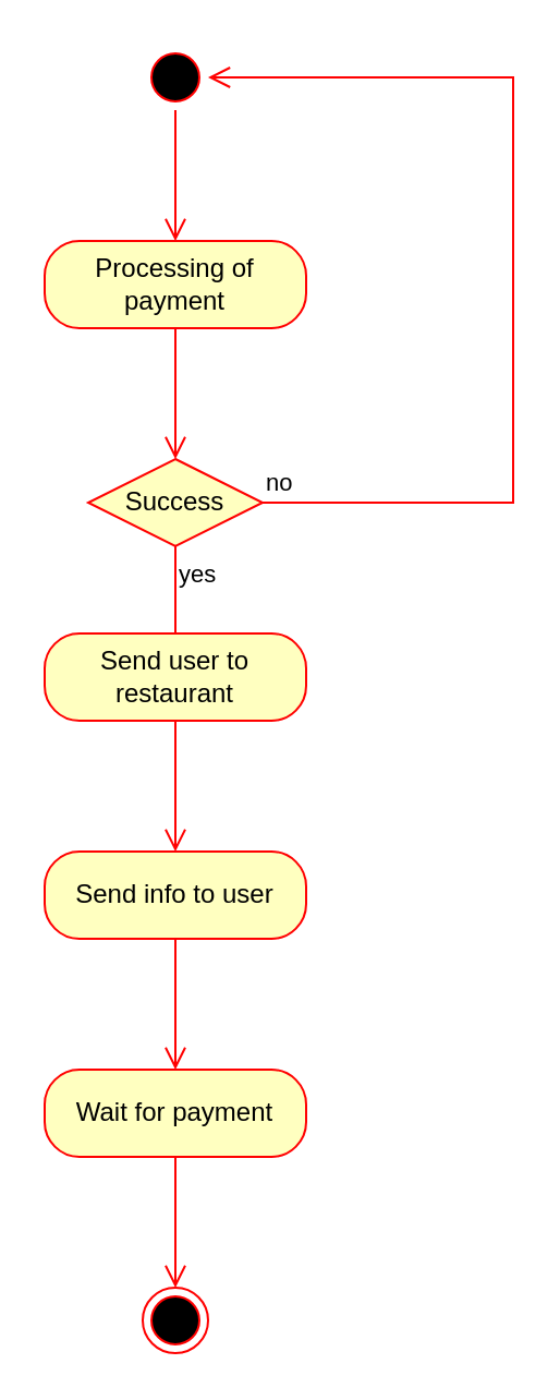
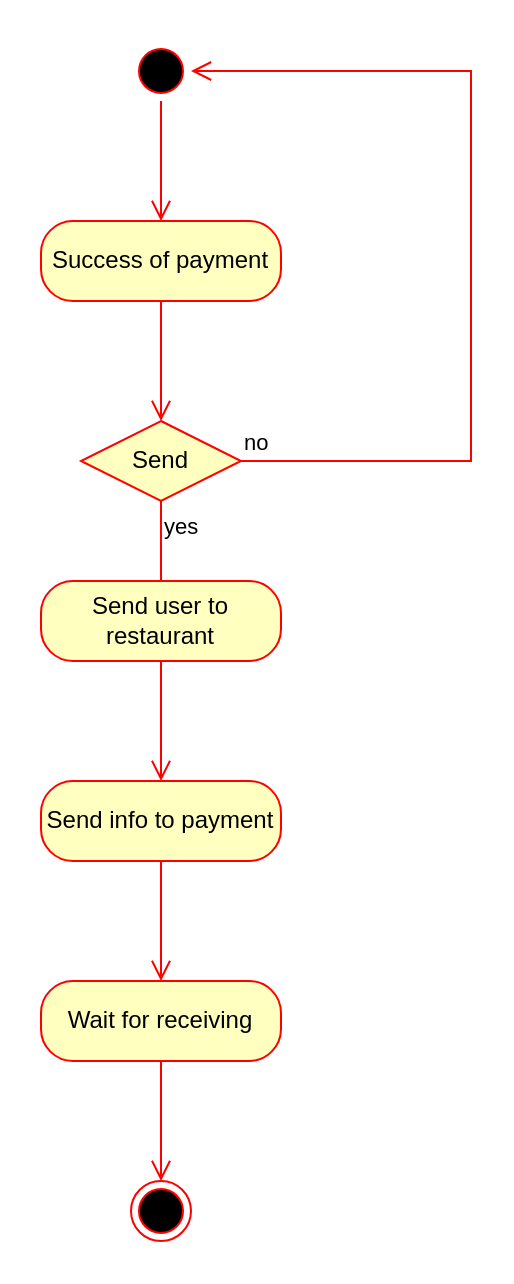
  <mxCell id="0" />
  <mxCell id="1" parent="0" />
  <mxCell id="2" value="" style="ellipse;html=1;shape=startState;fillColor=#000000;strokeColor=#ff0000;" vertex="1" parent="1"><mxGeometry x="65" width="30" height="30" as="geometry" y="20" /></mxCell>
  <mxCell id="3" value="" style="edgeStyle=orthogonalEdgeStyle;html=1;verticalAlign=bottom;endArrow=open;endSize=8;strokeColor=#ff0000;rounded=0;" edge="1" source="2" parent="1"><mxGeometry relative="1" as="geometry"><mxPoint x="80" y="110" as="targetPoint" /></mxGeometry></mxCell>
- <mxCell id="4" value="Processing of payment" style="rounded=1;whiteSpace=wrap;html=1;arcSize=40;fontColor=#000000;fillColor=#ffffc0;strokeColor=#ff0000;" vertex="1" parent="1"><mxGeometry x="20" y="110" width="120" height="40" as="geometry" /></mxCell>
+ <mxCell id="4" value="Success of payment" style="rounded=1;whiteSpace=wrap;html=1;arcSize=40;fontColor=#000000;fillColor=#ffffc0;strokeColor=#ff0000;" vertex="1" parent="1"><mxGeometry x="20" y="110" width="120" height="40" as="geometry" /></mxCell>
  <mxCell id="5" value="" style="edgeStyle=orthogonalEdgeStyle;html=1;verticalAlign=bottom;endArrow=open;endSize=8;strokeColor=#ff0000;rounded=0;" edge="1" source="4" parent="1"><mxGeometry relative="1" as="geometry"><mxPoint x="80" y="210" as="targetPoint" /></mxGeometry></mxCell>
- <mxCell id="6" value="Success" style="rhombus;whiteSpace=wrap;html=1;fillColor=#ffffc0;strokeColor=#ff0000;" vertex="1" parent="1"><mxGeometry x="40" y="210" width="80" height="40" as="geometry" /></mxCell>
+ <mxCell id="6" value="Send" style="rhombus;whiteSpace=wrap;html=1;fillColor=#ffffc0;strokeColor=#ff0000;" vertex="1" parent="1"><mxGeometry x="40" y="210" width="80" height="40" as="geometry" /></mxCell>
  <mxCell id="7" value="no" style="edgeStyle=orthogonalEdgeStyle;html=1;align=left;verticalAlign=bottom;endArrow=open;endSize=8;strokeColor=#ff0000;rounded=0;entryX=1;entryY=0.5;entryDx=0;entryDy=0;" edge="1" source="6" parent="1" target="2"><mxGeometry x="-1" relative="1" as="geometry"><mxPoint x="215" y="30" as="targetPoint" /><Array as="points"><mxPoint x="235" y="230" /><mxPoint x="235" y="35" /></Array></mxGeometry></mxCell>
  <mxCell id="8" value="yes" style="edgeStyle=orthogonalEdgeStyle;html=1;align=left;verticalAlign=top;endArrow=open;endSize=8;strokeColor=#ff0000;rounded=0;" edge="1" source="6" parent="1"><mxGeometry x="-1" relative="1" as="geometry"><mxPoint x="80" y="310" as="targetPoint" /></mxGeometry></mxCell>
  <mxCell id="9" value="Send user to restaurant" style="rounded=1;whiteSpace=wrap;html=1;arcSize=40;fontColor=#000000;fillColor=#ffffc0;strokeColor=#ff0000;" vertex="1" parent="1"><mxGeometry x="20" y="290" width="120" height="40" as="geometry" /></mxCell>
  <mxCell id="10" value="" style="edgeStyle=orthogonalEdgeStyle;html=1;verticalAlign=bottom;endArrow=open;endSize=8;strokeColor=#ff0000;rounded=0;" edge="1" source="9" parent="1"><mxGeometry relative="1" as="geometry"><mxPoint x="80" y="390" as="targetPoint" /></mxGeometry></mxCell>
- <mxCell id="11" value="Send info to user" style="rounded=1;whiteSpace=wrap;html=1;arcSize=40;fontColor=#000000;fillColor=#ffffc0;strokeColor=#ff0000;" vertex="1" parent="1"><mxGeometry x="20" y="390" width="120" height="40" as="geometry" /></mxCell>
+ <mxCell id="11" value="Send info to payment" style="rounded=1;whiteSpace=wrap;html=1;arcSize=40;fontColor=#000000;fillColor=#ffffc0;strokeColor=#ff0000;" vertex="1" parent="1"><mxGeometry x="20" y="390" width="120" height="40" as="geometry" /></mxCell>
  <mxCell id="12" value="" style="edgeStyle=orthogonalEdgeStyle;html=1;verticalAlign=bottom;endArrow=open;endSize=8;strokeColor=#ff0000;rounded=0;" edge="1" source="11" parent="1"><mxGeometry relative="1" as="geometry"><mxPoint x="80" y="490" as="targetPoint" /></mxGeometry></mxCell>
- <mxCell id="13" value="&lt;div style=&quot;text-align: left;&quot;&gt;&lt;span style=&quot;background-color: initial;&quot;&gt;Wait for payment&lt;/span&gt;&lt;/div&gt;" style="rounded=1;whiteSpace=wrap;html=1;arcSize=40;fontColor=#000000;fillColor=#ffffc0;strokeColor=#ff0000;" vertex="1" parent="1"><mxGeometry x="20" y="490" width="120" height="40" as="geometry" /></mxCell>
+ <mxCell id="13" value="&lt;div style=&quot;text-align: left;&quot;&gt;&lt;span style=&quot;background-color: initial;&quot;&gt;Wait for receiving&lt;/span&gt;&lt;/div&gt;" style="rounded=1;whiteSpace=wrap;html=1;arcSize=40;fontColor=#000000;fillColor=#ffffc0;strokeColor=#ff0000;" vertex="1" parent="1"><mxGeometry x="20" y="490" width="120" height="40" as="geometry" /></mxCell>
  <mxCell id="14" value="" style="edgeStyle=orthogonalEdgeStyle;html=1;verticalAlign=bottom;endArrow=open;endSize=8;strokeColor=#ff0000;rounded=0;" edge="1" source="13" parent="1"><mxGeometry relative="1" as="geometry"><mxPoint x="80" y="590" as="targetPoint" /></mxGeometry></mxCell>
  <mxCell id="15" value="" style="ellipse;html=1;shape=endState;fillColor=#000000;strokeColor=#ff0000;" vertex="1" parent="1"><mxGeometry x="65" y="590" width="30" height="30" as="geometry" /></mxCell>
